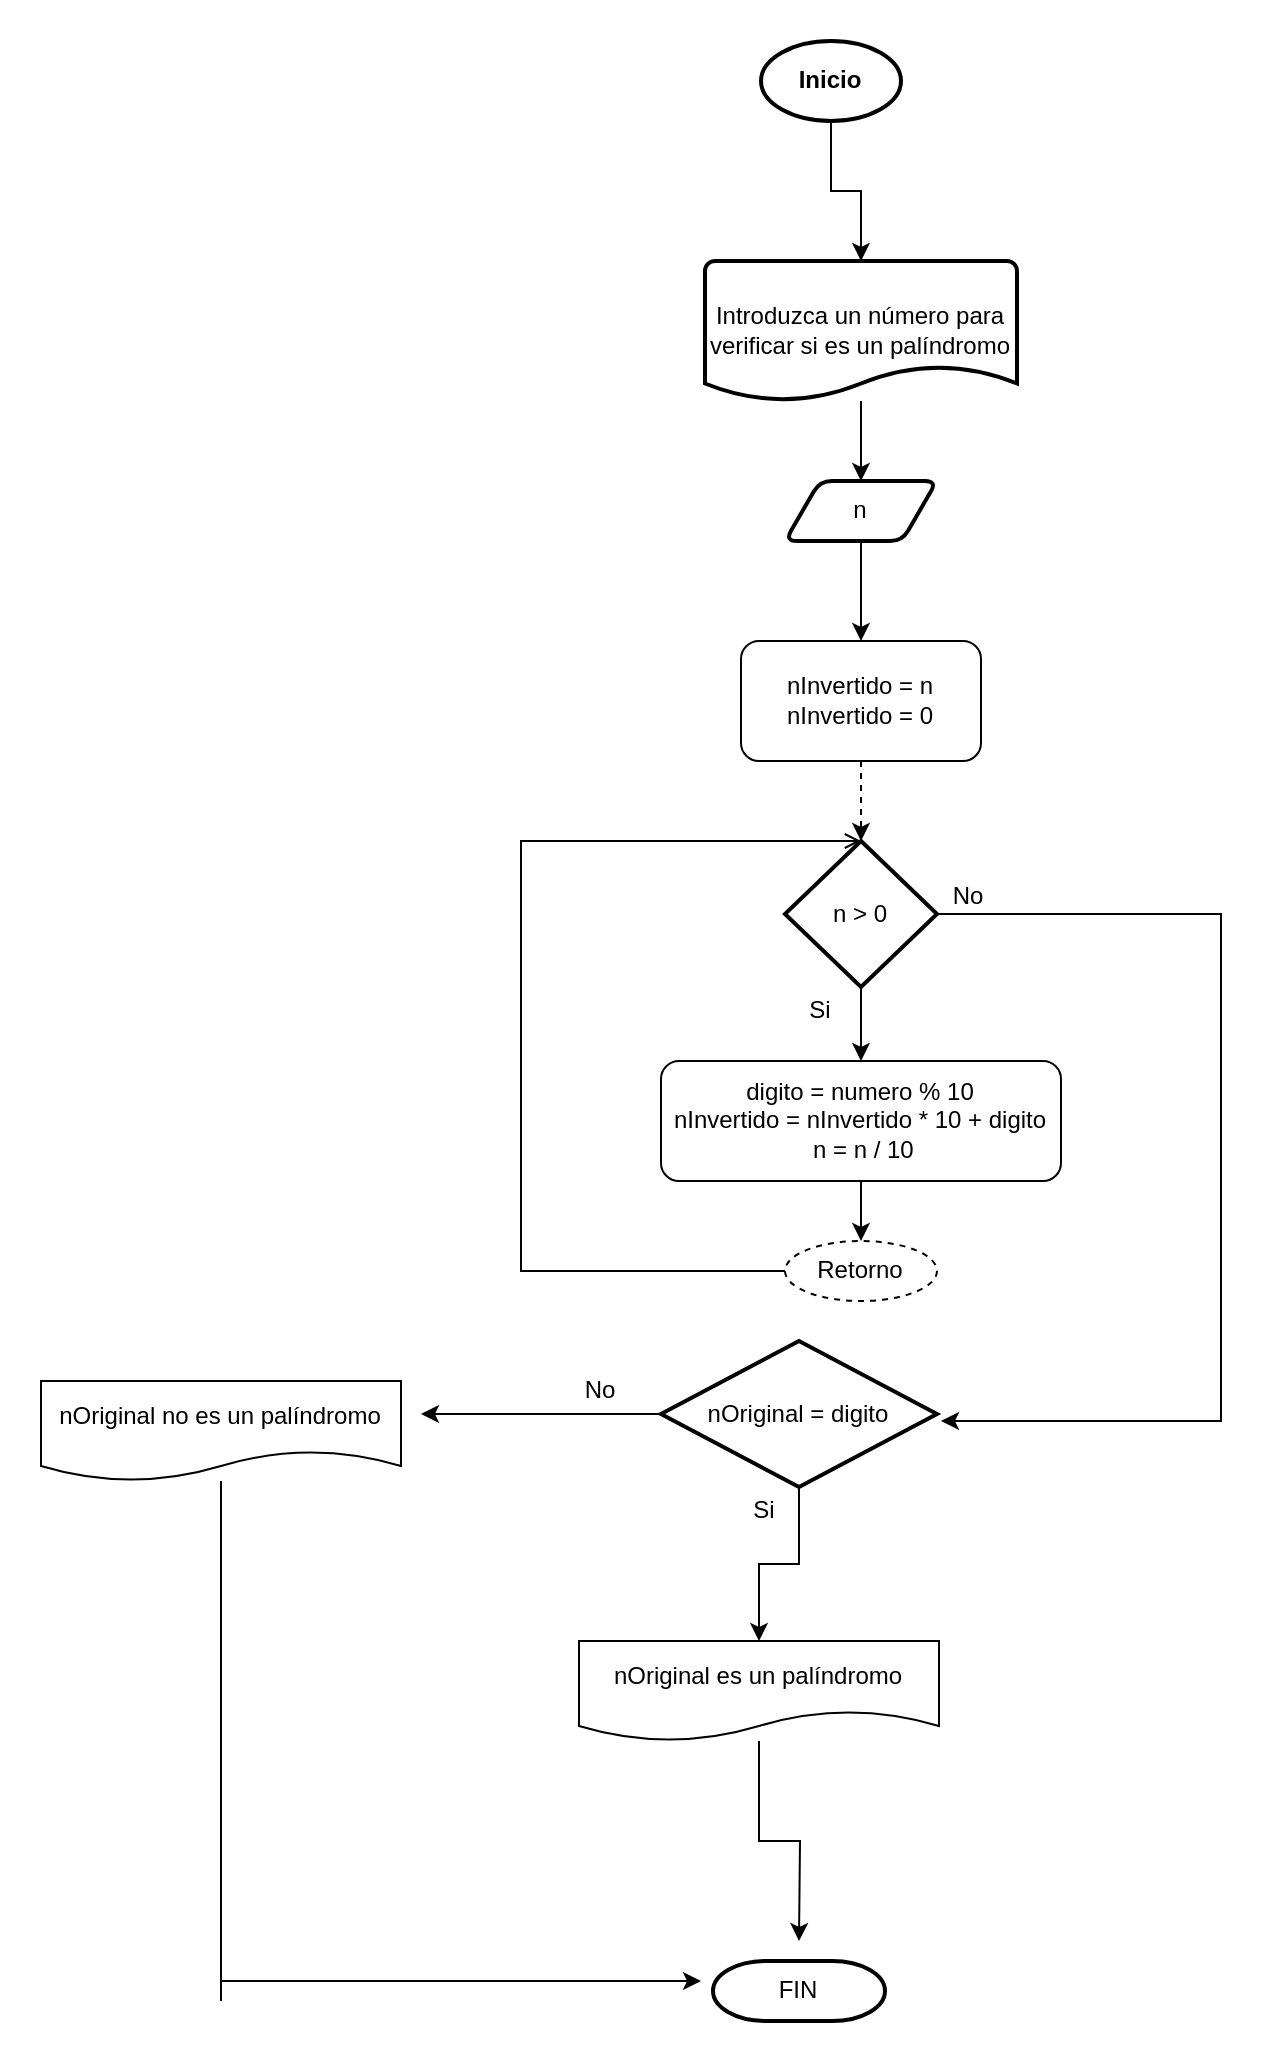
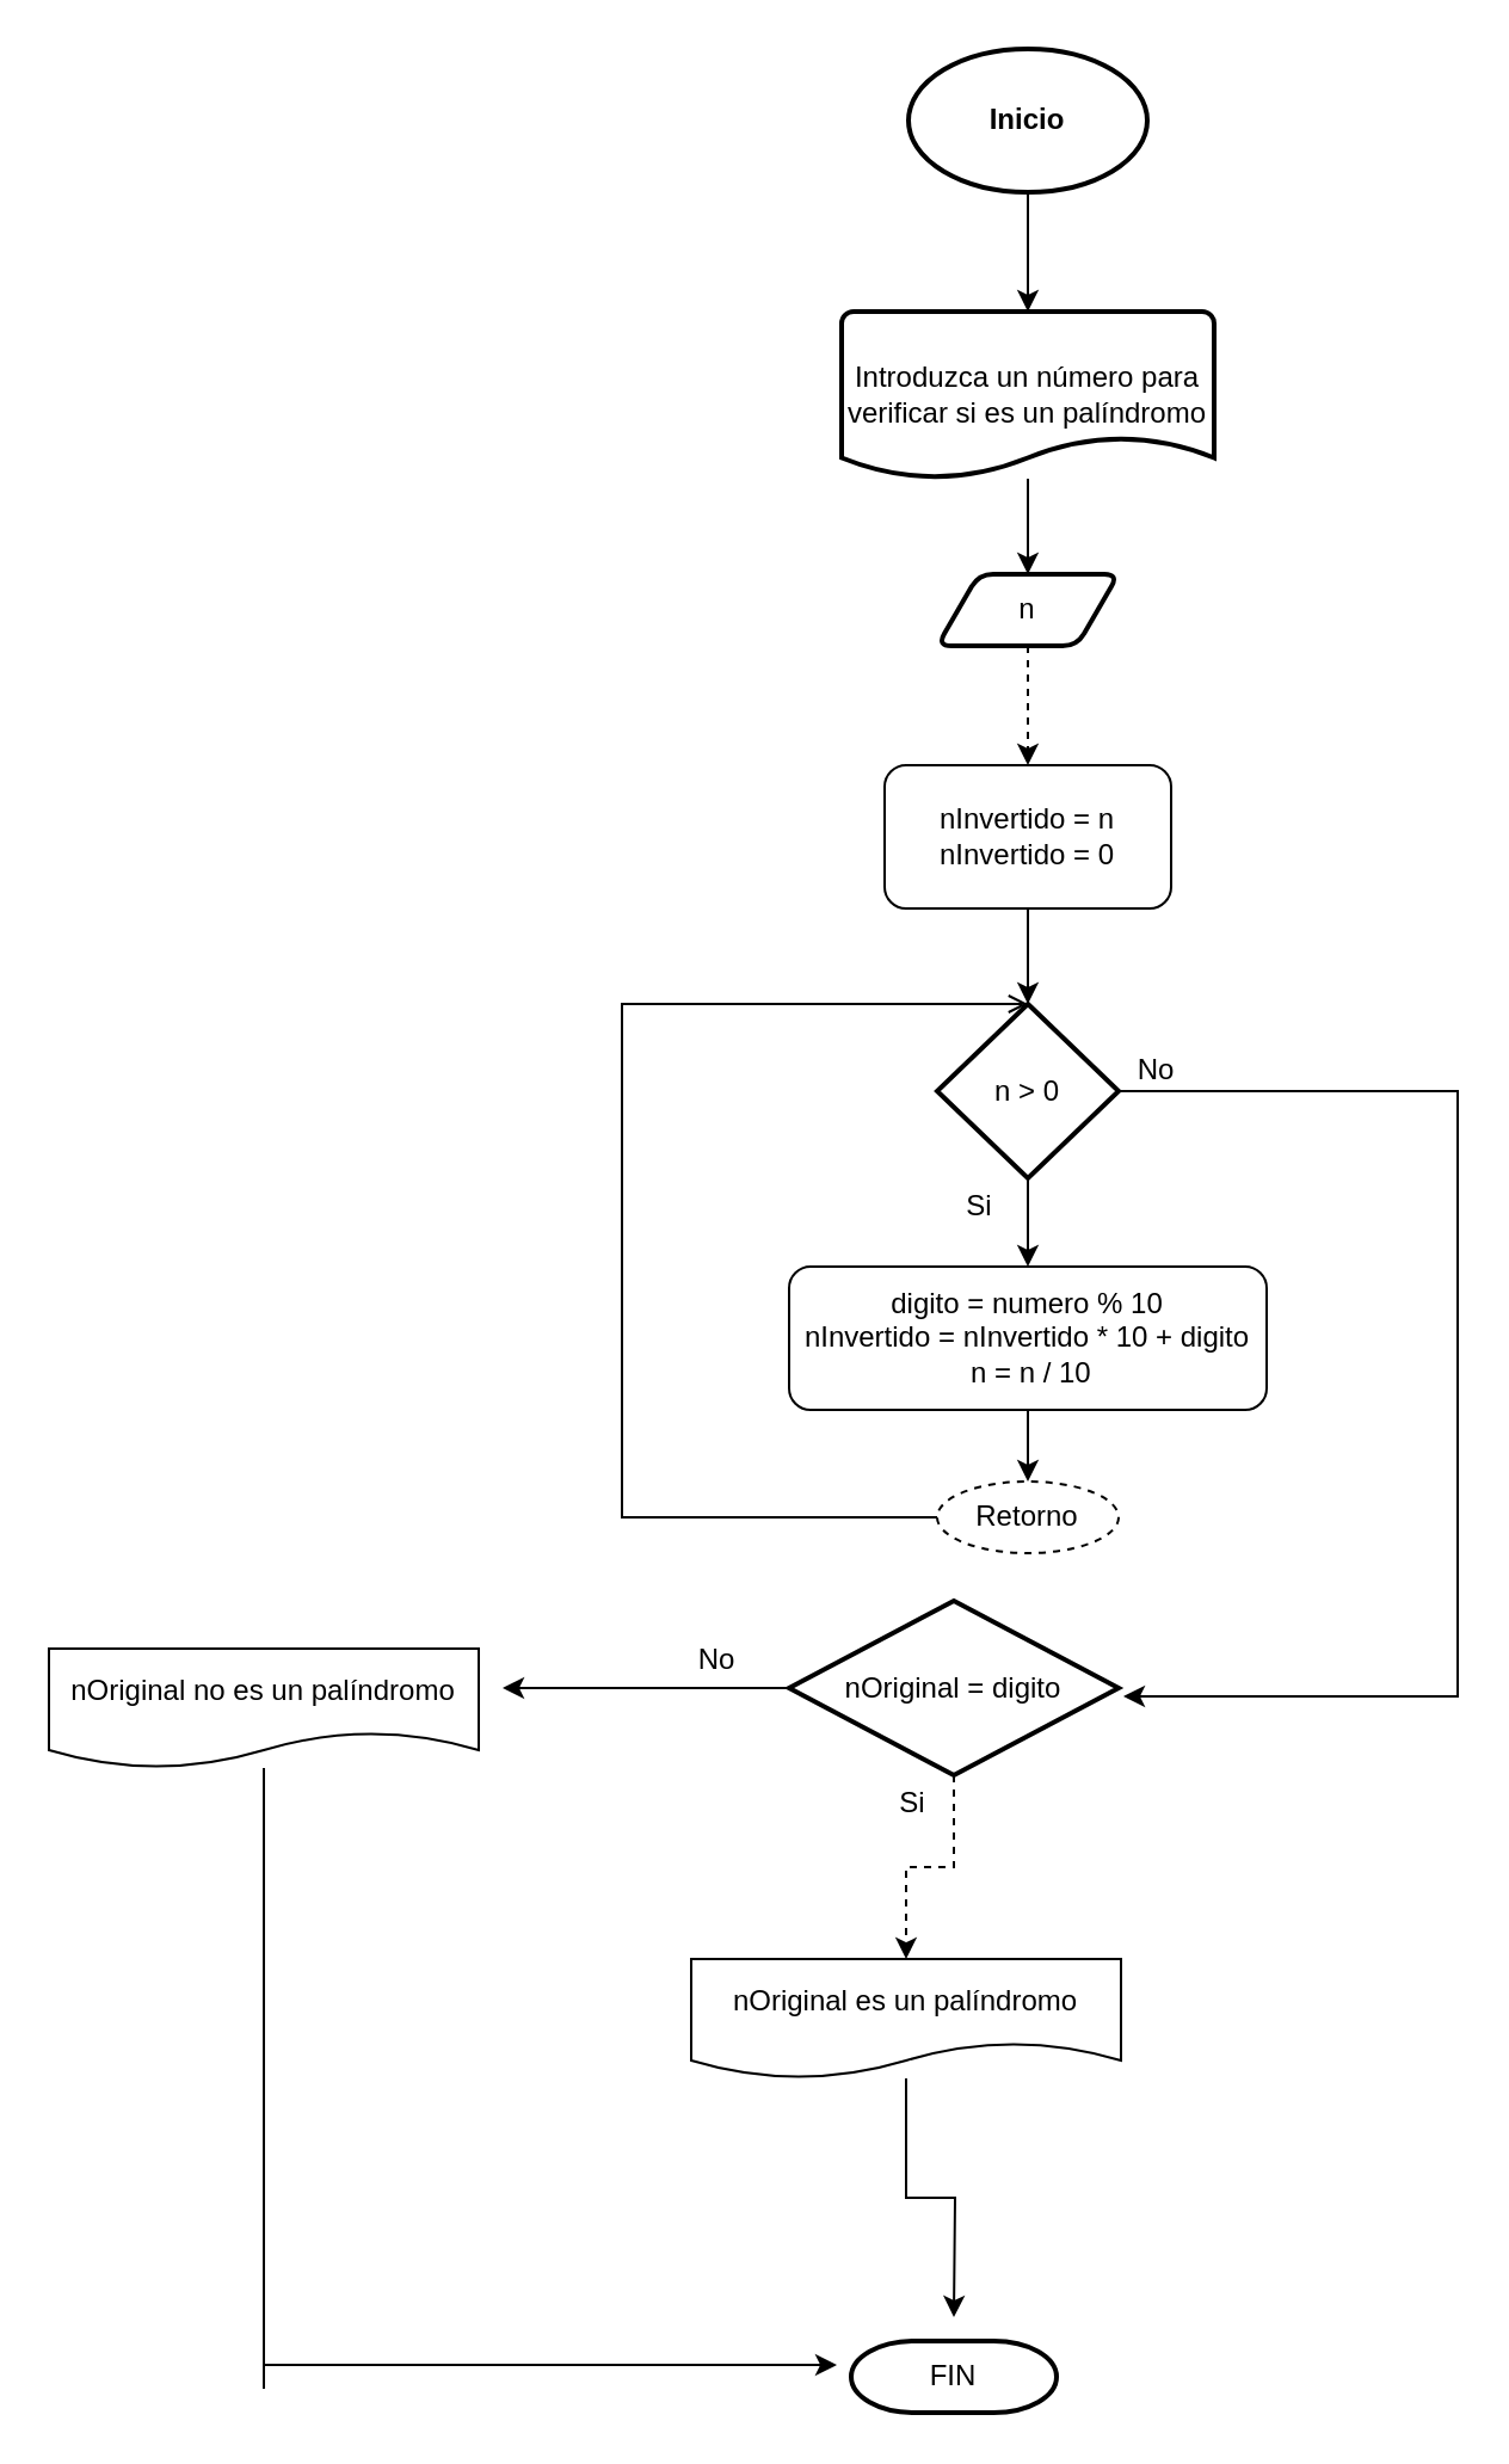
  <mxCell id="0" />
  <mxCell id="1" parent="0" />
- <mxCell id="2" value="&lt;b&gt;Inicio&lt;/b&gt;" style="strokeWidth=2;html=1;shape=mxgraph.flowchart.start_1;whiteSpace=wrap;" vertex="1" parent="1"><mxGeometry x="380" y="20" width="70" height="40" as="geometry" /></mxCell>
+ <mxCell id="2" value="&lt;b&gt;Inicio&lt;/b&gt;" style="strokeWidth=2;html=1;shape=mxgraph.flowchart.start_1;whiteSpace=wrap;" vertex="1" parent="1"><mxGeometry x="380" y="20" width="100" height="60" as="geometry" /></mxCell>
  <mxCell id="3" style="edgeStyle=orthogonalEdgeStyle;rounded=0;orthogonalLoop=1;jettySize=auto;html=1;entryX=0.5;entryY=0;entryDx=0;entryDy=0;" edge="1" parent="1" source="4" target="6"><mxGeometry relative="1" as="geometry" /></mxCell>
  <mxCell id="4" value="Introduzca un número para verificar si es un palíndromo" style="strokeWidth=2;html=1;shape=mxgraph.flowchart.document2;whiteSpace=wrap;size=0.25;" vertex="1" parent="1"><mxGeometry x="352" y="130" width="156" height="70" as="geometry" /></mxCell>
- <mxCell id="5" style="edgeStyle=orthogonalEdgeStyle;rounded=0;orthogonalLoop=1;jettySize=auto;html=1;entryX=0.5;entryY=0;entryDx=0;entryDy=0;" edge="1" parent="1" source="6" target="10"><mxGeometry relative="1" as="geometry" /></mxCell>
+ <mxCell id="5" style="edgeStyle=orthogonalEdgeStyle;rounded=0;orthogonalLoop=1;jettySize=auto;html=1;entryX=0.5;entryY=0;entryDx=0;entryDy=0;dashed=1;" edge="1" parent="1" source="6" target="10"><mxGeometry relative="1" as="geometry" /></mxCell>
  <mxCell id="6" value="n" style="shape=parallelogram;html=1;strokeWidth=2;perimeter=parallelogramPerimeter;whiteSpace=wrap;rounded=1;arcSize=12;size=0.23;" vertex="1" parent="1"><mxGeometry x="392" y="240" width="76" height="30" as="geometry" /></mxCell>
  <mxCell id="7" style="edgeStyle=orthogonalEdgeStyle;rounded=0;orthogonalLoop=1;jettySize=auto;html=1;entryX=0.5;entryY=0;entryDx=0;entryDy=0;" edge="1" parent="1" source="9" target="12"><mxGeometry relative="1" as="geometry" /></mxCell>
  <mxCell id="8" style="edgeStyle=orthogonalEdgeStyle;rounded=0;orthogonalLoop=1;jettySize=auto;html=1;" edge="1" parent="1" source="9"><mxGeometry relative="1" as="geometry"><mxPoint x="470" y="710" as="targetPoint" /><Array as="points"><mxPoint x="610" y="457" /></Array></mxGeometry></mxCell>
  <mxCell id="9" value="n &amp;gt; 0" style="strokeWidth=2;html=1;shape=mxgraph.flowchart.decision;whiteSpace=wrap;" vertex="1" parent="1"><mxGeometry x="392" y="420" width="76" height="73" as="geometry" /></mxCell>
  <mxCell id="10" value="nInvertido = n&lt;br style=&quot;border-color: var(--border-color);&quot;&gt;nInvertido = 0" style="rounded=1;whiteSpace=wrap;html=1;" vertex="1" parent="1"><mxGeometry x="370" y="320" width="120" height="60" as="geometry" /></mxCell>
  <mxCell id="11" style="edgeStyle=orthogonalEdgeStyle;rounded=0;orthogonalLoop=1;jettySize=auto;html=1;entryX=0.5;entryY=0;entryDx=0;entryDy=0;" edge="1" parent="1" source="12" target="14"><mxGeometry relative="1" as="geometry" /></mxCell>
  <mxCell id="12" value="digito = numero % 10&lt;br&gt;nInvertido = nInvertido * 10 + digito&lt;br&gt;&amp;nbsp;n = n / 10" style="rounded=1;whiteSpace=wrap;html=1;" vertex="1" parent="1"><mxGeometry x="330" y="530" width="200" height="60" as="geometry" /></mxCell>
  <mxCell id="13" style="edgeStyle=orthogonalEdgeStyle;rounded=0;orthogonalLoop=1;jettySize=auto;html=1;entryX=0.5;entryY=0;entryDx=0;entryDy=0;entryPerimeter=0;exitX=0;exitY=0.5;exitDx=0;exitDy=0;endArrow=open;" edge="1" parent="1" source="14" target="9"><mxGeometry relative="1" as="geometry"><mxPoint x="260" y="420" as="targetPoint" /><Array as="points"><mxPoint x="260" y="635" /><mxPoint x="260" y="420" /></Array></mxGeometry></mxCell>
  <mxCell id="14" value="Retorno" style="ellipse;whiteSpace=wrap;html=1;dashed=1;" vertex="1" parent="1"><mxGeometry x="392" y="620" width="76" height="30" as="geometry" /></mxCell>
- <mxCell id="15" style="edgeStyle=orthogonalEdgeStyle;rounded=0;orthogonalLoop=1;jettySize=auto;html=1;entryX=0.5;entryY=0;entryDx=0;entryDy=0;entryPerimeter=0;dashed=1;" edge="1" parent="1" source="10" target="9"><mxGeometry relative="1" as="geometry" /></mxCell>
+ <mxCell id="15" style="edgeStyle=orthogonalEdgeStyle;rounded=0;orthogonalLoop=1;jettySize=auto;html=1;entryX=0.5;entryY=0;entryDx=0;entryDy=0;entryPerimeter=0;" edge="1" parent="1" source="10" target="9"><mxGeometry relative="1" as="geometry" /></mxCell>
  <mxCell id="16" style="edgeStyle=orthogonalEdgeStyle;rounded=0;orthogonalLoop=1;jettySize=auto;html=1;entryX=0.5;entryY=0;entryDx=0;entryDy=0;entryPerimeter=0;" edge="1" parent="1" source="2" target="4"><mxGeometry relative="1" as="geometry" /></mxCell>
  <mxCell id="17" value="Si" style="text;html=1;strokeColor=none;fillColor=none;align=center;verticalAlign=middle;whiteSpace=wrap;rounded=0;" vertex="1" parent="1"><mxGeometry x="380" y="490" width="60" height="30" as="geometry" /></mxCell>
  <mxCell id="18" style="edgeStyle=orthogonalEdgeStyle;rounded=0;orthogonalLoop=1;jettySize=auto;html=1;" edge="1" parent="1" source="20"><mxGeometry relative="1" as="geometry"><mxPoint x="210" y="706.5" as="targetPoint" /></mxGeometry></mxCell>
- <mxCell id="19" style="edgeStyle=orthogonalEdgeStyle;rounded=0;orthogonalLoop=1;jettySize=auto;html=1;entryX=0.5;entryY=0;entryDx=0;entryDy=0;" edge="1" parent="1" source="20" target="25"><mxGeometry relative="1" as="geometry" /></mxCell>
+ <mxCell id="19" style="edgeStyle=orthogonalEdgeStyle;rounded=0;orthogonalLoop=1;jettySize=auto;html=1;entryX=0.5;entryY=0;entryDx=0;entryDy=0;dashed=1;" edge="1" parent="1" source="20" target="25"><mxGeometry relative="1" as="geometry" /></mxCell>
  <mxCell id="20" value="nOriginal = digito" style="strokeWidth=2;html=1;shape=mxgraph.flowchart.decision;whiteSpace=wrap;" vertex="1" parent="1"><mxGeometry x="330" y="670" width="138" height="73" as="geometry" /></mxCell>
  <mxCell id="21" value="No" style="text;html=1;strokeColor=none;fillColor=none;align=center;verticalAlign=middle;whiteSpace=wrap;rounded=0;" vertex="1" parent="1"><mxGeometry x="454" y="433" width="60" height="30" as="geometry" /></mxCell>
  <mxCell id="22" style="edgeStyle=orthogonalEdgeStyle;rounded=0;orthogonalLoop=1;jettySize=auto;html=1;" edge="1" parent="1" source="23"><mxGeometry relative="1" as="geometry"><mxPoint x="350" y="990" as="targetPoint" /><Array as="points"><mxPoint x="110" y="1000" /><mxPoint x="110" y="1000" /></Array></mxGeometry></mxCell>
  <mxCell id="23" value="nOriginal no es un palíndromo" style="shape=document;whiteSpace=wrap;html=1;boundedLbl=1;" vertex="1" parent="1"><mxGeometry x="20" y="690" width="180" height="50" as="geometry" /></mxCell>
  <mxCell id="24" style="edgeStyle=orthogonalEdgeStyle;rounded=0;orthogonalLoop=1;jettySize=auto;html=1;" edge="1" parent="1" source="25"><mxGeometry relative="1" as="geometry"><mxPoint x="399" y="970" as="targetPoint" /></mxGeometry></mxCell>
  <mxCell id="25" value="nOriginal es un palíndromo" style="shape=document;whiteSpace=wrap;html=1;boundedLbl=1;" vertex="1" parent="1"><mxGeometry x="289" y="820" width="180" height="50" as="geometry" /></mxCell>
  <mxCell id="26" value="Si" style="text;html=1;strokeColor=none;fillColor=none;align=center;verticalAlign=middle;whiteSpace=wrap;rounded=0;" vertex="1" parent="1"><mxGeometry x="352" y="740" width="60" height="30" as="geometry" /></mxCell>
  <mxCell id="27" value="No" style="text;html=1;strokeColor=none;fillColor=none;align=center;verticalAlign=middle;whiteSpace=wrap;rounded=0;" vertex="1" parent="1"><mxGeometry x="270" y="680" width="60" height="30" as="geometry" /></mxCell>
  <mxCell id="28" value="FIN" style="strokeWidth=2;html=1;shape=mxgraph.flowchart.terminator;whiteSpace=wrap;" vertex="1" parent="1"><mxGeometry x="356" y="980" width="86" height="30" as="geometry" /></mxCell>
